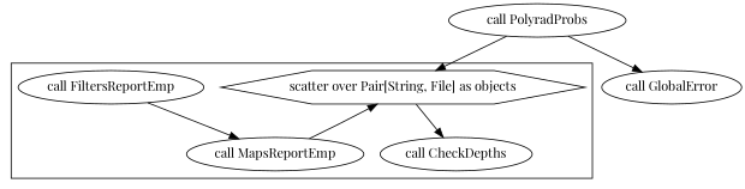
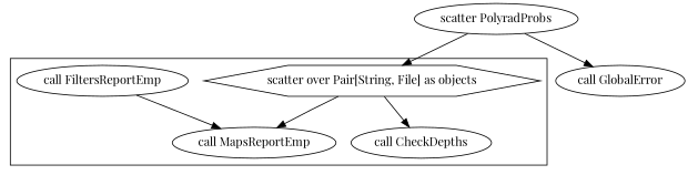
  digraph {
    compound=true
    fontname="Playfair Display"
    node [fontname="Playfair Display"]
    edge [fontname="Playfair Display"]
    n1 [label="scatter over Pair[String, File] as objects" shape=hexagon]
    n2 [label="call CheckDepths"]
    n3 [label="call MapsReportEmp"]
    n4 [label="call FiltersReportEmp"]
    n5 [label="call GlobalError"]
-   n6 [label="call PolyradProbs"]
+   n6 [label="scatter PolyradProbs"]
    subgraph cluster_1 {
      fillcolor=white
      style="filled,solid"
      n1
      n2
      n3
      n4
    }
    n1 -> n2
-   n3 -> n1
+   n1 -> n3
    n4 -> n3
    n6 -> n1
    n6 -> n5
  }
